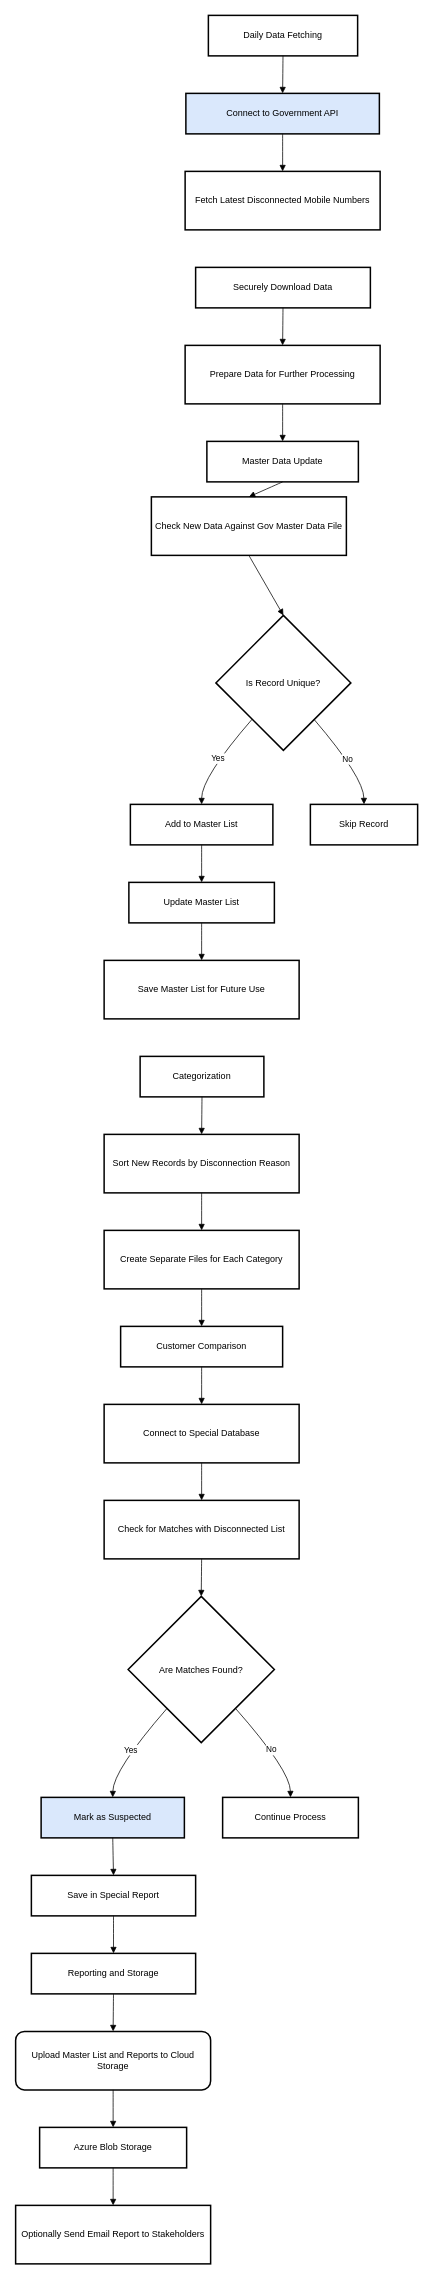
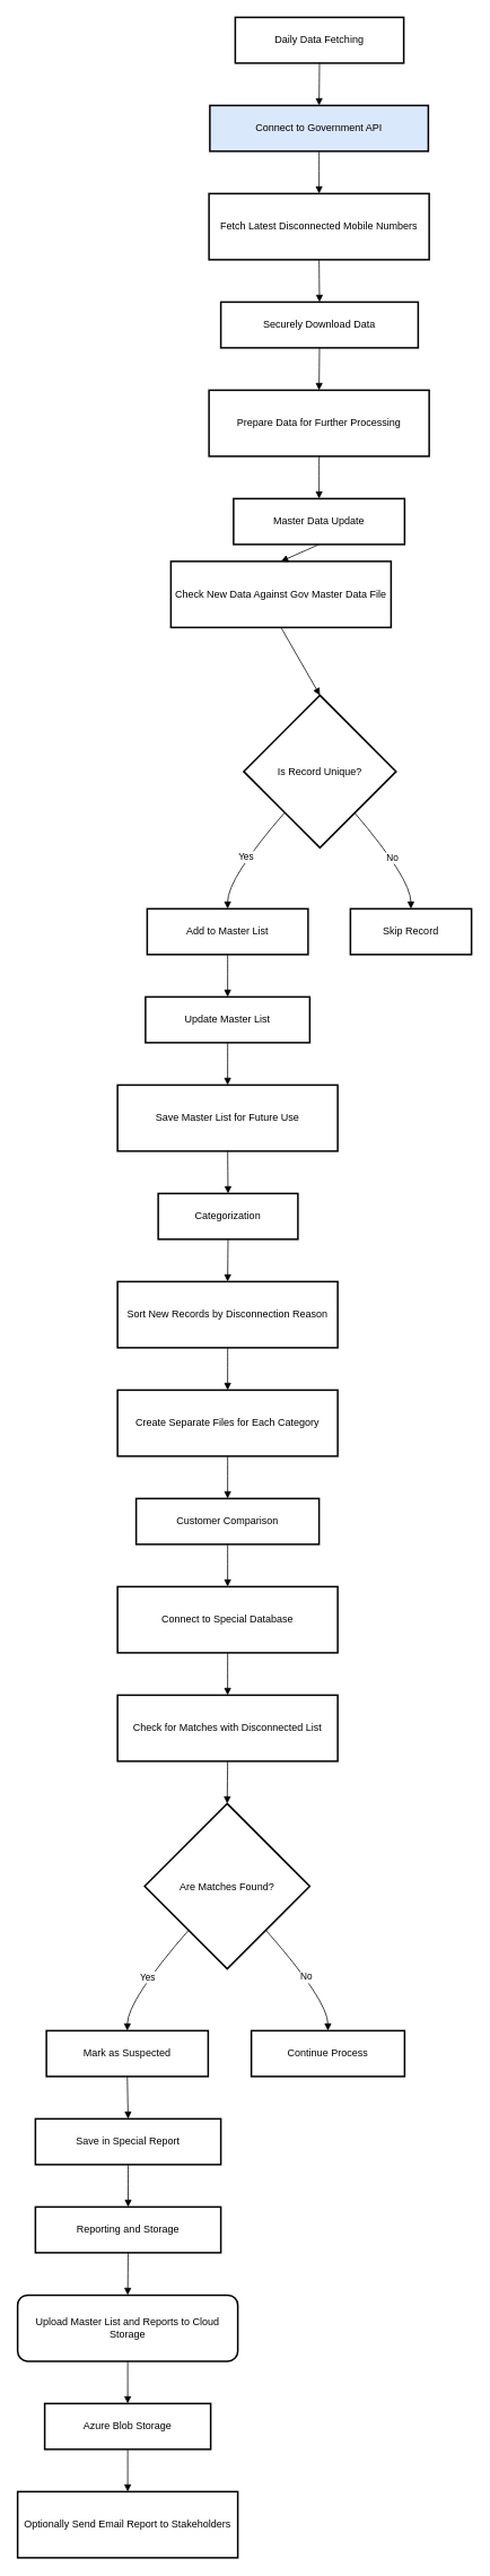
  <mxCell id="0" />
  <mxCell id="1" parent="0" />
  <mxCell id="2" value="Daily Data Fetching" style="whiteSpace=wrap;strokeWidth=2;" parent="1" vertex="1"><mxGeometry x="277" y="20" width="199" height="54" as="geometry" /></mxCell>
  <mxCell id="3" value="Connect to Government API" style="whiteSpace=wrap;strokeWidth=2;fillColor=#dae8fc;" parent="1" vertex="1"><mxGeometry x="247" y="124" width="258" height="54" as="geometry" /></mxCell>
  <mxCell id="4" value="Fetch Latest Disconnected Mobile Numbers" style="whiteSpace=wrap;strokeWidth=2;" parent="1" vertex="1"><mxGeometry x="246" y="228" width="260" height="78" as="geometry" /></mxCell>
  <mxCell id="5" value="Securely Download Data" style="whiteSpace=wrap;strokeWidth=2;" parent="1" vertex="1"><mxGeometry x="260" y="356" width="233" height="54" as="geometry" /></mxCell>
  <mxCell id="6" value="Prepare Data for Further Processing" style="whiteSpace=wrap;strokeWidth=2;" parent="1" vertex="1"><mxGeometry x="246" y="460" width="260" height="78" as="geometry" /></mxCell>
  <mxCell id="7" value="Master Data Update" style="whiteSpace=wrap;strokeWidth=2;" parent="1" vertex="1"><mxGeometry x="275" y="588" width="202" height="54" as="geometry" /></mxCell>
  <mxCell id="8" value="Check New Data Against Gov Master Data File" style="whiteSpace=wrap;strokeWidth=2;" parent="1" vertex="1"><mxGeometry x="201" y="662" width="260" height="78" as="geometry" /></mxCell>
  <mxCell id="9" value="Is Record Unique?" style="rhombus;strokeWidth=2;whiteSpace=wrap;" parent="1" vertex="1"><mxGeometry x="287" y="820" width="180" height="180" as="geometry" /></mxCell>
  <mxCell id="10" value="Add to Master List" style="whiteSpace=wrap;strokeWidth=2;" parent="1" vertex="1"><mxGeometry x="173" y="1072" width="190" height="54" as="geometry" /></mxCell>
  <mxCell id="11" value="Skip Record" style="whiteSpace=wrap;strokeWidth=2;" parent="1" vertex="1"><mxGeometry x="413" y="1072" width="143" height="54" as="geometry" /></mxCell>
  <mxCell id="12" value="Update Master List" style="whiteSpace=wrap;strokeWidth=2;" parent="1" vertex="1"><mxGeometry x="171" y="1176" width="194" height="54" as="geometry" /></mxCell>
  <mxCell id="13" value="Save Master List for Future Use" style="whiteSpace=wrap;strokeWidth=2;" parent="1" vertex="1"><mxGeometry x="138" y="1280" width="260" height="78" as="geometry" /></mxCell>
  <mxCell id="14" value="Categorization" style="whiteSpace=wrap;strokeWidth=2;" parent="1" vertex="1"><mxGeometry x="186" y="1408" width="165" height="54" as="geometry" /></mxCell>
  <mxCell id="15" value="Sort New Records by Disconnection Reason" style="whiteSpace=wrap;strokeWidth=2;" parent="1" vertex="1"><mxGeometry x="138" y="1512" width="260" height="78" as="geometry" /></mxCell>
  <mxCell id="16" value="Create Separate Files for Each Category" style="whiteSpace=wrap;strokeWidth=2;" parent="1" vertex="1"><mxGeometry x="138" y="1640" width="260" height="78" as="geometry" /></mxCell>
  <mxCell id="17" value="Customer Comparison" style="whiteSpace=wrap;strokeWidth=2;" parent="1" vertex="1"><mxGeometry x="160" y="1768" width="216" height="54" as="geometry" /></mxCell>
  <mxCell id="18" value="Connect to Special Database" style="whiteSpace=wrap;strokeWidth=2;" parent="1" vertex="1"><mxGeometry x="138" y="1872" width="260" height="78" as="geometry" /></mxCell>
  <mxCell id="19" value="Check for Matches with Disconnected List" style="whiteSpace=wrap;strokeWidth=2;" parent="1" vertex="1"><mxGeometry x="138" y="2000" width="260" height="78" as="geometry" /></mxCell>
  <mxCell id="20" value="Are Matches Found?" style="rhombus;strokeWidth=2;whiteSpace=wrap;" parent="1" vertex="1"><mxGeometry x="170" y="2128" width="195" height="195" as="geometry" /></mxCell>
- <mxCell id="21" value="Mark as Suspected" style="whiteSpace=wrap;strokeWidth=2;fillColor=#dae8fc;" parent="1" vertex="1"><mxGeometry x="54" y="2396" width="191" height="54" as="geometry" /></mxCell>
+ <mxCell id="21" value="Mark as Suspected" style="whiteSpace=wrap;strokeWidth=2;" parent="1" vertex="1"><mxGeometry x="54" y="2396" width="191" height="54" as="geometry" /></mxCell>
  <mxCell id="22" value="Save in Special Report" style="whiteSpace=wrap;strokeWidth=2;" parent="1" vertex="1"><mxGeometry x="41" y="2500" width="219" height="54" as="geometry" /></mxCell>
  <mxCell id="23" value="Continue Process" style="whiteSpace=wrap;strokeWidth=2;" parent="1" vertex="1"><mxGeometry x="296" y="2396" width="181" height="54" as="geometry" /></mxCell>
  <mxCell id="24" value="Reporting and Storage" style="whiteSpace=wrap;strokeWidth=2;" parent="1" vertex="1"><mxGeometry x="41" y="2604" width="219" height="54" as="geometry" /></mxCell>
  <mxCell id="25" value="Upload Master List and Reports to Cloud Storage" style="whiteSpace=wrap;strokeWidth=2;rounded=1;" parent="1" vertex="1"><mxGeometry x="20" y="2708" width="260" height="78" as="geometry" /></mxCell>
  <mxCell id="26" value="Azure Blob Storage" style="whiteSpace=wrap;strokeWidth=2;" parent="1" vertex="1"><mxGeometry x="52" y="2836" width="196" height="54" as="geometry" /></mxCell>
  <mxCell id="27" value="Optionally Send Email Report to Stakeholders" style="whiteSpace=wrap;strokeWidth=2;" parent="1" vertex="1"><mxGeometry x="20" y="2940" width="260" height="78" as="geometry" /></mxCell>
  <mxCell id="28" value="" style="curved=1;startArrow=none;endArrow=block;exitX=0.5;exitY=1;entryX=0.5;entryY=0;" parent="1" source="2" target="3" edge="1"><mxGeometry relative="1" as="geometry"><Array as="points" /></mxGeometry></mxCell>
  <mxCell id="29" value="" style="curved=1;startArrow=none;endArrow=block;exitX=0.5;exitY=1;entryX=0.5;entryY=0;" parent="1" source="3" target="4" edge="1"><mxGeometry relative="1" as="geometry"><Array as="points" /></mxGeometry></mxCell>
+ <mxCell id="30" value="" style="curved=1;startArrow=none;endArrow=block;exitX=0.5;exitY=1;entryX=0.5;entryY=0;" parent="1" source="4" target="5" edge="1"><mxGeometry relative="1" as="geometry"><Array as="points" /></mxGeometry></mxCell>
  <mxCell id="31" value="" style="curved=1;startArrow=none;endArrow=block;exitX=0.5;exitY=1;entryX=0.5;entryY=0;" parent="1" source="5" target="6" edge="1"><mxGeometry relative="1" as="geometry"><Array as="points" /></mxGeometry></mxCell>
  <mxCell id="32" value="" style="curved=1;startArrow=none;endArrow=block;exitX=0.5;exitY=1;entryX=0.5;entryY=0;" parent="1" source="6" target="7" edge="1"><mxGeometry relative="1" as="geometry"><Array as="points" /></mxGeometry></mxCell>
  <mxCell id="33" value="" style="curved=1;startArrow=none;endArrow=block;exitX=0.5;exitY=1;entryX=0.5;entryY=0;" parent="1" source="7" target="8" edge="1"><mxGeometry relative="1" as="geometry"><Array as="points" /></mxGeometry></mxCell>
  <mxCell id="34" value="" style="curved=1;startArrow=none;endArrow=block;exitX=0.5;exitY=1;entryX=0.5;entryY=0;" parent="1" source="8" target="9" edge="1"><mxGeometry relative="1" as="geometry"><Array as="points" /></mxGeometry></mxCell>
  <mxCell id="35" value="Yes" style="curved=1;startArrow=none;endArrow=block;exitX=0.07;exitY=1;entryX=0.5;entryY=0;" parent="1" source="9" target="10" edge="1"><mxGeometry relative="1" as="geometry"><Array as="points"><mxPoint x="268" y="1036" /></Array></mxGeometry></mxCell>
  <mxCell id="36" value="No" style="curved=1;startArrow=none;endArrow=block;exitX=0.92;exitY=1;entryX=0.5;entryY=0;" parent="1" source="9" target="11" edge="1"><mxGeometry relative="1" as="geometry"><Array as="points"><mxPoint x="484" y="1036" /></Array></mxGeometry></mxCell>
  <mxCell id="37" value="" style="curved=1;startArrow=none;endArrow=block;exitX=0.5;exitY=1;entryX=0.5;entryY=0;" parent="1" source="10" target="12" edge="1"><mxGeometry relative="1" as="geometry"><Array as="points" /></mxGeometry></mxCell>
  <mxCell id="38" value="" style="curved=1;startArrow=none;endArrow=block;exitX=0.5;exitY=1;entryX=0.5;entryY=0;" parent="1" source="12" target="13" edge="1"><mxGeometry relative="1" as="geometry"><Array as="points" /></mxGeometry></mxCell>
+ <mxCell id="39" value="" style="curved=1;startArrow=none;endArrow=block;exitX=0.5;exitY=1;entryX=0.5;entryY=0;" parent="1" source="13" target="14" edge="1"><mxGeometry relative="1" as="geometry"><Array as="points" /></mxGeometry></mxCell>
  <mxCell id="40" value="" style="curved=1;startArrow=none;endArrow=block;exitX=0.5;exitY=1;entryX=0.5;entryY=0;" parent="1" source="14" target="15" edge="1"><mxGeometry relative="1" as="geometry"><Array as="points" /></mxGeometry></mxCell>
  <mxCell id="41" value="" style="curved=1;startArrow=none;endArrow=block;exitX=0.5;exitY=1;entryX=0.5;entryY=0;" parent="1" source="15" target="16" edge="1"><mxGeometry relative="1" as="geometry"><Array as="points" /></mxGeometry></mxCell>
  <mxCell id="42" value="" style="curved=1;startArrow=none;endArrow=block;exitX=0.5;exitY=1;entryX=0.5;entryY=0;" parent="1" source="16" target="17" edge="1"><mxGeometry relative="1" as="geometry"><Array as="points" /></mxGeometry></mxCell>
  <mxCell id="43" value="" style="curved=1;startArrow=none;endArrow=block;exitX=0.5;exitY=1;entryX=0.5;entryY=0;" parent="1" source="17" target="18" edge="1"><mxGeometry relative="1" as="geometry"><Array as="points" /></mxGeometry></mxCell>
  <mxCell id="44" value="" style="curved=1;startArrow=none;endArrow=block;exitX=0.5;exitY=1;entryX=0.5;entryY=0;" parent="1" source="18" target="19" edge="1"><mxGeometry relative="1" as="geometry"><Array as="points" /></mxGeometry></mxCell>
  <mxCell id="45" value="" style="curved=1;startArrow=none;endArrow=block;exitX=0.5;exitY=1;entryX=0.5;entryY=0;" parent="1" source="19" target="20" edge="1"><mxGeometry relative="1" as="geometry"><Array as="points" /></mxGeometry></mxCell>
  <mxCell id="46" value="Yes" style="curved=1;startArrow=none;endArrow=block;exitX=0.06;exitY=1;entryX=0.5;entryY=0;" parent="1" source="20" target="21" edge="1"><mxGeometry relative="1" as="geometry"><Array as="points"><mxPoint x="150" y="2360" /></Array></mxGeometry></mxCell>
  <mxCell id="47" value="" style="curved=1;startArrow=none;endArrow=block;exitX=0.5;exitY=1;entryX=0.5;entryY=0;" parent="1" source="21" target="22" edge="1"><mxGeometry relative="1" as="geometry"><Array as="points" /></mxGeometry></mxCell>
  <mxCell id="48" value="No" style="curved=1;startArrow=none;endArrow=block;exitX=0.94;exitY=1;entryX=0.5;entryY=0;" parent="1" source="20" target="23" edge="1"><mxGeometry relative="1" as="geometry"><Array as="points"><mxPoint x="386" y="2360" /></Array></mxGeometry></mxCell>
  <mxCell id="49" value="" style="curved=1;startArrow=none;endArrow=block;exitX=0.5;exitY=1;entryX=0.5;entryY=0;" parent="1" source="22" target="24" edge="1"><mxGeometry relative="1" as="geometry"><Array as="points" /></mxGeometry></mxCell>
  <mxCell id="50" value="" style="curved=1;startArrow=none;endArrow=block;exitX=0.5;exitY=1;entryX=0.5;entryY=0;" parent="1" source="24" target="25" edge="1"><mxGeometry relative="1" as="geometry"><Array as="points" /></mxGeometry></mxCell>
  <mxCell id="51" value="" style="curved=1;startArrow=none;endArrow=block;exitX=0.5;exitY=1;entryX=0.5;entryY=0;" parent="1" source="25" target="26" edge="1"><mxGeometry relative="1" as="geometry"><Array as="points" /></mxGeometry></mxCell>
  <mxCell id="52" value="" style="curved=1;startArrow=none;endArrow=block;exitX=0.5;exitY=1;entryX=0.5;entryY=0;" parent="1" source="26" target="27" edge="1"><mxGeometry relative="1" as="geometry"><Array as="points" /></mxGeometry></mxCell>
